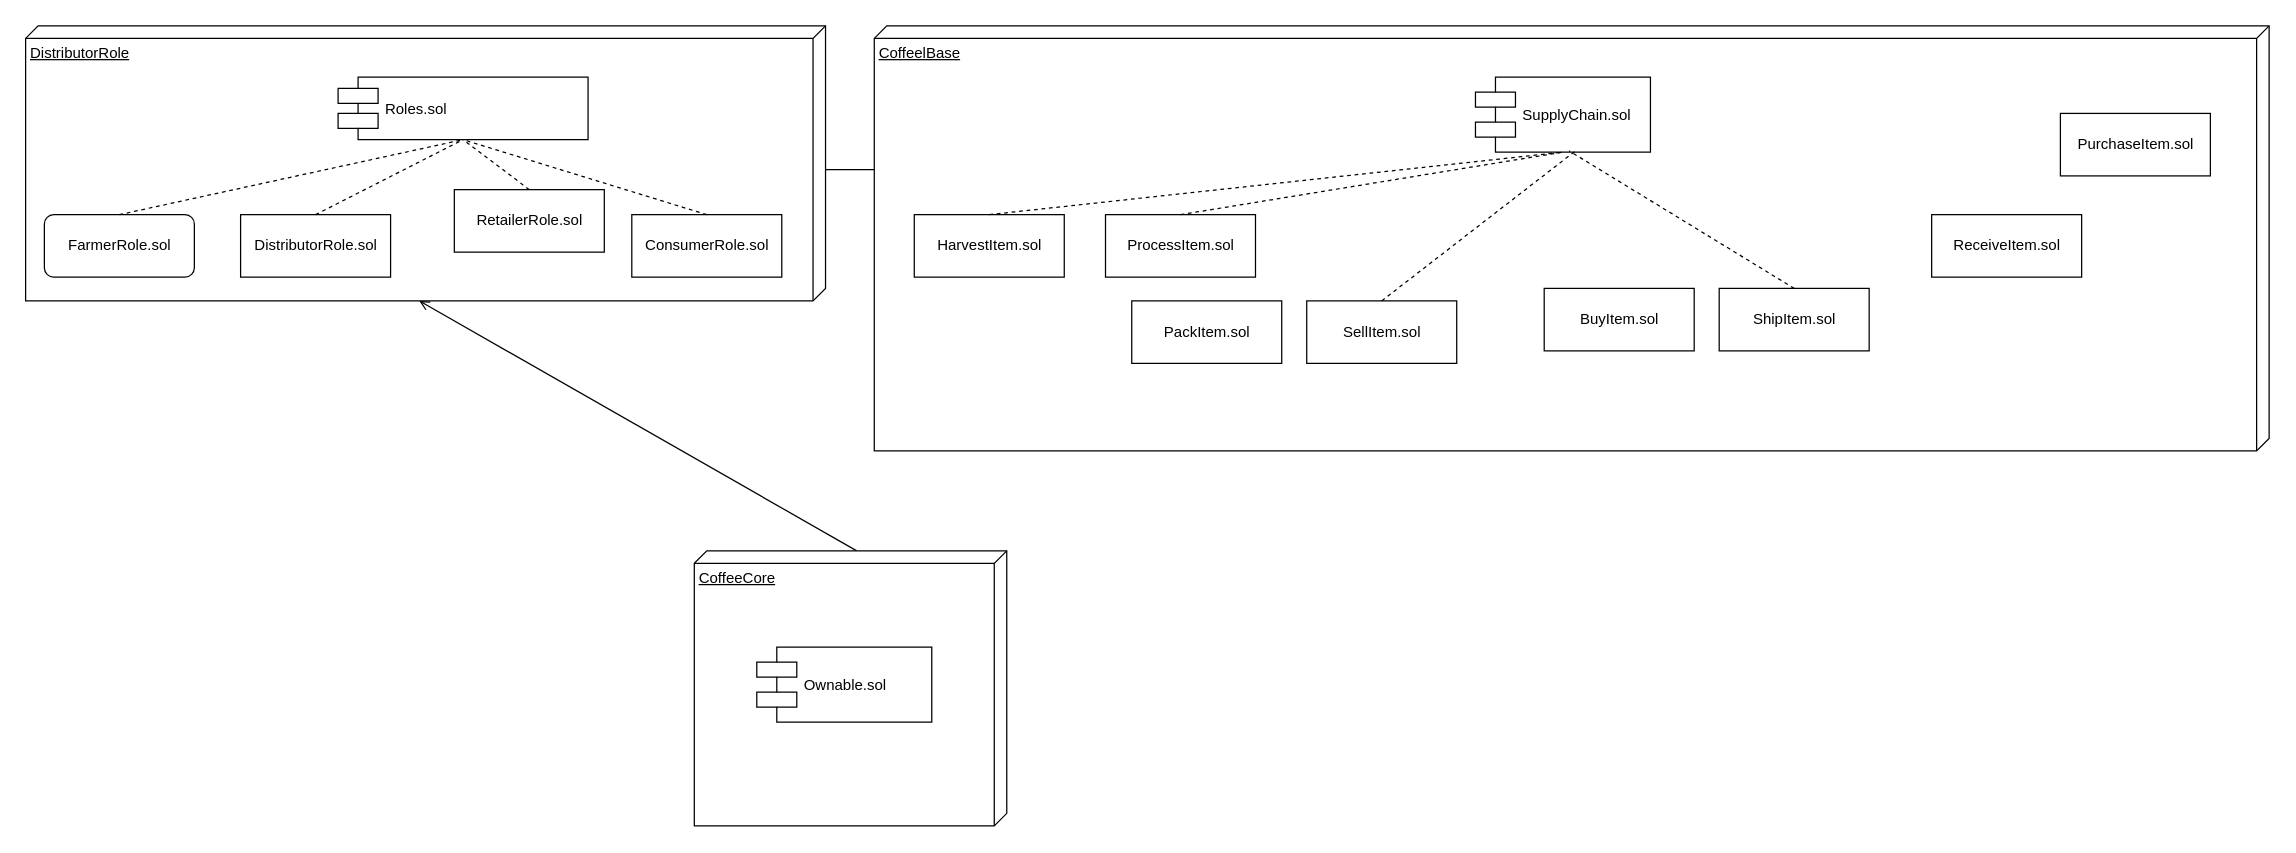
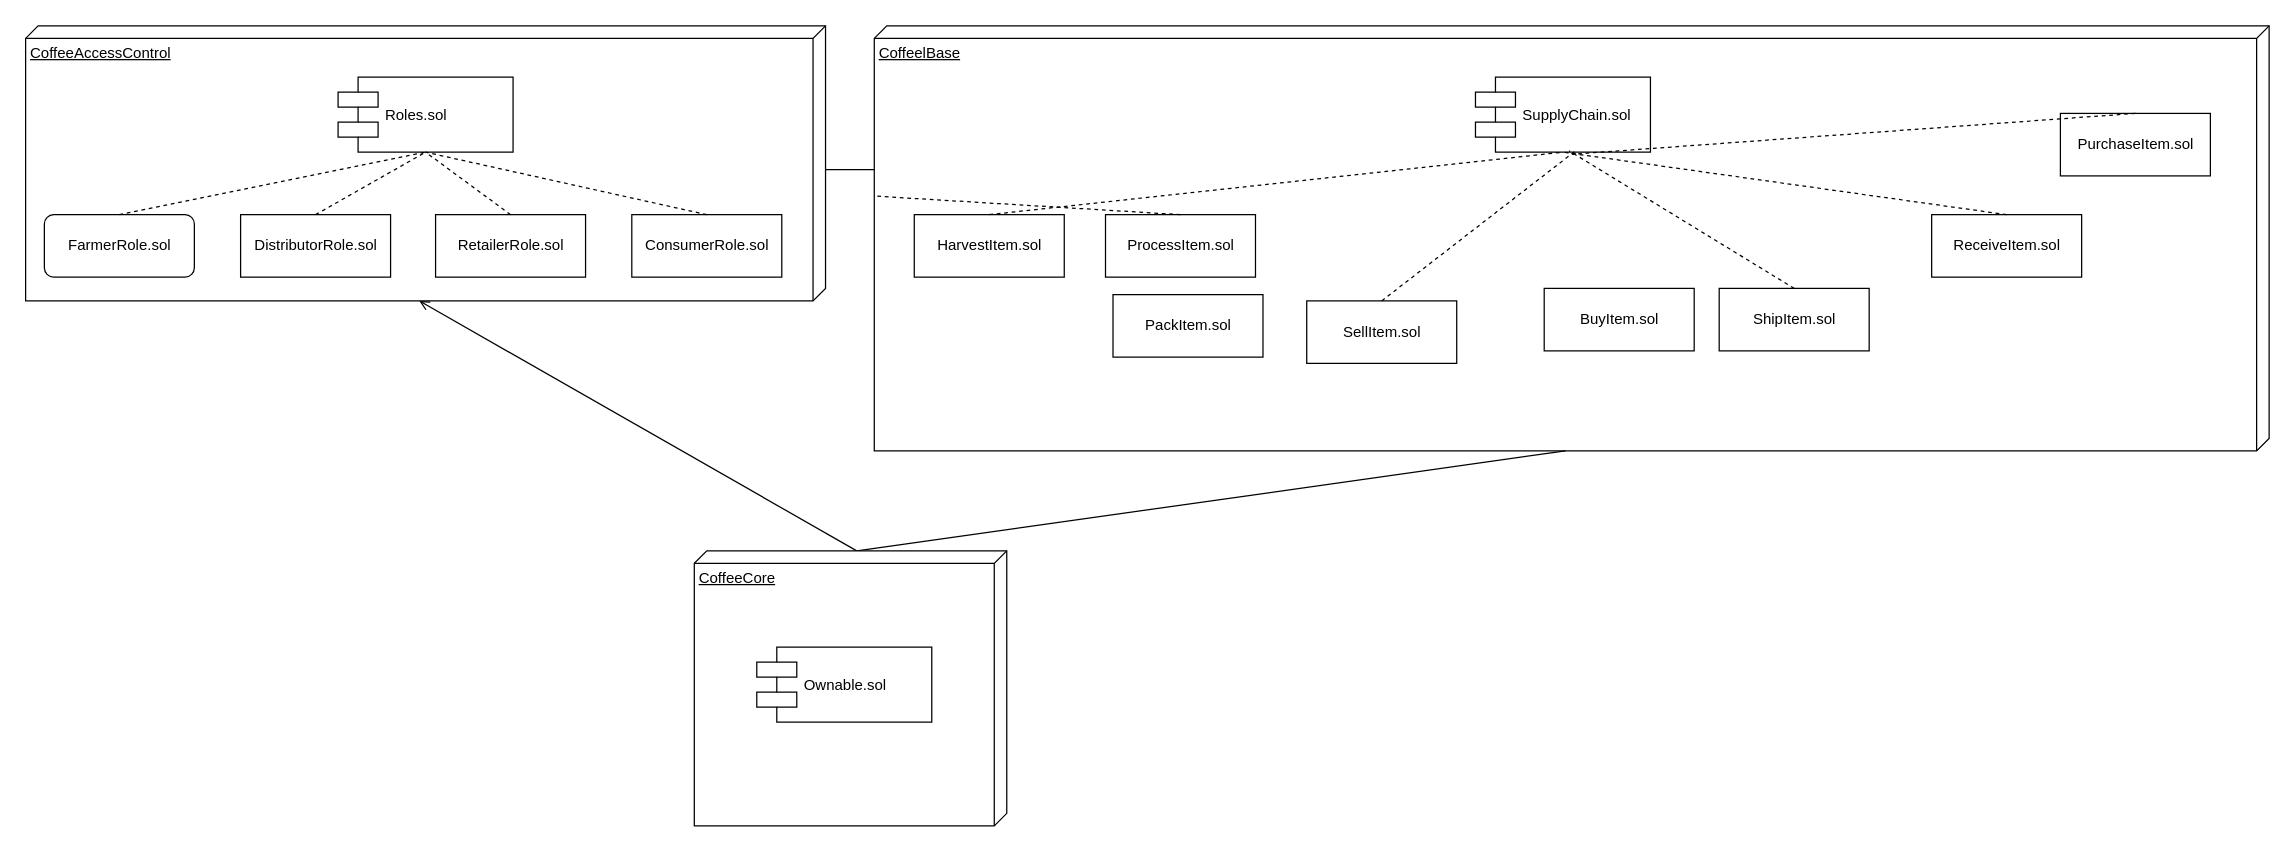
  <mxCell id="0" />
  <mxCell id="1" parent="0" />
- <mxCell id="2" value="DistributorRole" style="verticalAlign=top;align=left;spacingTop=8;spacingLeft=2;spacingRight=12;shape=cube;size=10;direction=south;fontStyle=4;html=1;" parent="1" vertex="1"><mxGeometry x="20" y="20" width="640" height="220" as="geometry" /></mxCell>
- <mxCell id="3" value="Roles.sol" style="shape=component;align=left;spacingLeft=36;" parent="1" vertex="1"><mxGeometry x="270" y="61" width="200" height="50" as="geometry" /></mxCell>
+ <mxCell id="2" value="CoffeeAccessControl" style="verticalAlign=top;align=left;spacingTop=8;spacingLeft=2;spacingRight=12;shape=cube;size=10;direction=south;fontStyle=4;html=1;" parent="1" vertex="1"><mxGeometry x="20" y="20" width="640" height="220" as="geometry" /></mxCell>
+ <mxCell id="3" value="Roles.sol" style="shape=component;align=left;spacingLeft=36;" parent="1" vertex="1"><mxGeometry x="270" y="61" width="140" height="60" as="geometry" /></mxCell>
  <mxCell id="4" value="FarmerRole.sol" style="html=1;rounded=1;" parent="1" vertex="1"><mxGeometry x="35" y="171" width="120" height="50" as="geometry" /></mxCell>
  <mxCell id="5" value="DistributorRole.sol" style="html=1;" parent="1" vertex="1"><mxGeometry x="192" y="171" width="120" height="50" as="geometry" /></mxCell>
- <mxCell id="6" value="RetailerRole.sol" style="html=1;" parent="1" vertex="1"><mxGeometry x="363" y="151" width="120" height="50" as="geometry" /></mxCell>
+ <mxCell id="6" value="RetailerRole.sol" style="html=1;" parent="1" vertex="1"><mxGeometry x="348" y="171" width="120" height="50" as="geometry" /></mxCell>
  <mxCell id="7" value="ConsumerRole.sol" style="html=1;" parent="1" vertex="1"><mxGeometry x="505" y="171" width="120" height="50" as="geometry" /></mxCell>
  <mxCell id="8" value="" style="endArrow=none;dashed=1;html=1;entryX=0.5;entryY=1;entryDx=0;entryDy=0;exitX=0.5;exitY=0;exitDx=0;exitDy=0;" parent="1" source="4" target="3" edge="1"><mxGeometry width="50" height="50" relative="1" as="geometry"><mxPoint x="205" y="371" as="sourcePoint" /><mxPoint x="255" y="321" as="targetPoint" /></mxGeometry></mxCell>
  <mxCell id="9" value="" style="endArrow=none;dashed=1;html=1;exitX=0.5;exitY=0;exitDx=0;exitDy=0;entryX=0.5;entryY=1;entryDx=0;entryDy=0;" parent="1" source="5" target="3" edge="1"><mxGeometry width="50" height="50" relative="1" as="geometry"><mxPoint x="105" y="181" as="sourcePoint" /><mxPoint x="325" y="121" as="targetPoint" /></mxGeometry></mxCell>
  <mxCell id="10" value="" style="endArrow=none;dashed=1;html=1;exitX=0.5;exitY=0;exitDx=0;exitDy=0;entryX=0.5;entryY=1;entryDx=0;entryDy=0;" parent="1" source="6" target="3" edge="1"><mxGeometry width="50" height="50" relative="1" as="geometry"><mxPoint x="262" y="181" as="sourcePoint" /><mxPoint x="335" y="131" as="targetPoint" /></mxGeometry></mxCell>
  <mxCell id="11" value="" style="endArrow=none;dashed=1;html=1;exitX=0.5;exitY=0;exitDx=0;exitDy=0;entryX=0.5;entryY=1;entryDx=0;entryDy=0;" parent="1" source="7" target="3" edge="1"><mxGeometry width="50" height="50" relative="1" as="geometry"><mxPoint x="418" y="181" as="sourcePoint" /><mxPoint x="340" y="131" as="targetPoint" /></mxGeometry></mxCell>
  <mxCell id="12" value="CoffeelBase" style="verticalAlign=top;align=left;spacingTop=8;spacingLeft=2;spacingRight=12;shape=cube;size=10;direction=south;fontStyle=4;html=1;" parent="1" vertex="1"><mxGeometry x="699" y="20" width="1116" height="340" as="geometry" /></mxCell>
  <mxCell id="13" value="" style="endArrow=none;html=1;entryX=0;entryY=0;entryDx=115;entryDy=1116;entryPerimeter=0;" parent="1" target="12" edge="1"><mxGeometry width="50" height="50" relative="1" as="geometry"><mxPoint x="660" y="135" as="sourcePoint" /><mxPoint x="715" y="-170" as="targetPoint" /></mxGeometry></mxCell>
  <mxCell id="14" value="" style="endArrow=open;html=1;entryX=0;entryY=0;entryDx=220;entryDy=325;entryPerimeter=0;exitX=0;exitY=0;exitDx=0;exitDy=120;exitPerimeter=0;" parent="1" source="30" target="2" edge="1"><mxGeometry width="50" height="50" relative="1" as="geometry"><mxPoint x="25" y="610" as="sourcePoint" /><mxPoint x="75" y="560" as="targetPoint" /></mxGeometry></mxCell>
+ <mxCell id="15" value="" style="endArrow=none;html=1;entryX=0;entryY=0;entryDx=0;entryDy=120;entryPerimeter=0;exitX=0;exitY=0;exitDx=340;exitDy=563;exitPerimeter=0;" parent="1" target="30" edge="1" source="12"><mxGeometry width="50" height="50" relative="1" as="geometry"><mxPoint x="1246" y="239" as="sourcePoint" /><mxPoint x="835" y="320" as="targetPoint" /></mxGeometry></mxCell>
  <mxCell id="16" value="SupplyChain.sol" style="shape=component;align=left;spacingLeft=36;" parent="1" vertex="1"><mxGeometry x="1180" y="61" width="140" height="60" as="geometry" /></mxCell>
  <mxCell id="17" value="HarvestItem.sol" style="html=1;" parent="1" vertex="1"><mxGeometry x="731" y="171" width="120" height="50" as="geometry" /></mxCell>
  <mxCell id="18" value="ProcessItem.sol" style="html=1;" parent="1" vertex="1"><mxGeometry x="884" y="171" width="120" height="50" as="geometry" /></mxCell>
- <mxCell id="19" value="PackItem.sol" style="html=1;" parent="1" vertex="1"><mxGeometry x="905" y="240" width="120" height="50" as="geometry" /></mxCell>
+ <mxCell id="19" value="PackItem.sol" style="html=1;" parent="1" vertex="1"><mxGeometry x="890" y="235" width="120" height="50" as="geometry" /></mxCell>
  <mxCell id="20" value="BuyItem.sol" style="html=1;" parent="1" vertex="1"><mxGeometry x="1235" y="230" width="120" height="50" as="geometry" /></mxCell>
  <mxCell id="21" value="" style="endArrow=none;dashed=1;html=1;entryX=0.5;entryY=1;entryDx=0;entryDy=0;exitX=0.5;exitY=0;exitDx=0;exitDy=0;" parent="1" source="17" target="16" edge="1"><mxGeometry width="50" height="50" relative="1" as="geometry"><mxPoint x="901" y="371" as="sourcePoint" /><mxPoint x="951" y="321" as="targetPoint" /></mxGeometry></mxCell>
- <mxCell id="22" value="" style="endArrow=none;dashed=1;html=1;exitX=0.5;exitY=0;exitDx=0;exitDy=0;entryX=0.5;entryY=1;entryDx=0;entryDy=0;" parent="1" source="18" target="16" edge="1"><mxGeometry width="50" height="50" relative="1" as="geometry"><mxPoint x="801" y="181" as="sourcePoint" /><mxPoint x="1021" y="121" as="targetPoint" /></mxGeometry></mxCell>
+ <mxCell id="22" value="" style="endArrow=none;dashed=1;html=1;exitX=0.5;exitY=0;exitDx=0;exitDy=0;" parent="1" source="18" target="12" edge="1"><mxGeometry width="50" height="50" relative="1" as="geometry"><mxPoint x="801" y="181" as="sourcePoint" /><mxPoint x="1021" y="121" as="targetPoint" /></mxGeometry></mxCell>
  <mxCell id="23" value="ShipItem.sol" style="html=1;" parent="1" vertex="1"><mxGeometry x="1375" y="230" width="120" height="50" as="geometry" /></mxCell>
  <mxCell id="24" value="ReceiveItem.sol" style="html=1;" parent="1" vertex="1"><mxGeometry x="1545" y="171" width="120" height="50" as="geometry" /></mxCell>
  <mxCell id="25" value="PurchaseItem.sol" style="html=1;" parent="1" vertex="1"><mxGeometry x="1648" y="90" width="120" height="50" as="geometry" /></mxCell>
+ <mxCell id="26" value="" style="endArrow=none;dashed=1;html=1;exitX=0.5;exitY=0;exitDx=0;exitDy=0;entryX=0.5;entryY=1;entryDx=0;entryDy=0;" parent="1" source="24" target="16" edge="1"><mxGeometry width="50" height="50" relative="1" as="geometry"><mxPoint x="1270.286" y="190.429" as="sourcePoint" /><mxPoint x="1327" y="120" as="targetPoint" /></mxGeometry></mxCell>
  <mxCell id="27" value="" style="endArrow=none;dashed=1;html=1;exitX=0.5;exitY=0;exitDx=0;exitDy=0;" parent="1" source="23" edge="1"><mxGeometry width="50" height="50" relative="1" as="geometry"><mxPoint x="1280.286" y="200.429" as="sourcePoint" /><mxPoint x="1255" y="120" as="targetPoint" /></mxGeometry></mxCell>
+ <mxCell id="28" value="" style="endArrow=none;dashed=1;html=1;exitX=0.5;exitY=0;exitDx=0;exitDy=0;entryX=0.552;entryY=1.028;entryDx=0;entryDy=0;entryPerimeter=0;" parent="1" source="25" target="16" edge="1"><mxGeometry width="50" height="50" relative="1" as="geometry"><mxPoint x="1290.286" y="210.429" as="sourcePoint" /><mxPoint x="1327" y="120" as="targetPoint" /></mxGeometry></mxCell>
  <mxCell id="29" value="" style="group" parent="1" vertex="1" connectable="0"><mxGeometry x="555" y="440" width="250" height="220" as="geometry" /></mxCell>
  <mxCell id="30" value="CoffeeCore" style="verticalAlign=top;align=left;spacingTop=8;spacingLeft=2;spacingRight=12;shape=cube;size=10;direction=south;fontStyle=4;html=1;" parent="29" vertex="1"><mxGeometry width="250" height="220" as="geometry" /></mxCell>
  <mxCell id="31" value="Ownable.sol" style="shape=component;align=left;spacingLeft=36;" parent="29" vertex="1"><mxGeometry x="50" y="77" width="140" height="60" as="geometry" /></mxCell>
  <mxCell id="32" value="SellItem.sol" style="html=1;" vertex="1" parent="1"><mxGeometry x="1045" y="240" width="120" height="50" as="geometry" /></mxCell>
  <mxCell id="33" value="" style="endArrow=none;dashed=1;html=1;exitX=0.5;exitY=0;exitDx=0;exitDy=0;" edge="1" parent="1" source="32"><mxGeometry width="50" height="50" relative="1" as="geometry"><mxPoint x="855" y="270" as="sourcePoint" /><mxPoint x="1260" y="120" as="targetPoint" /></mxGeometry></mxCell>
